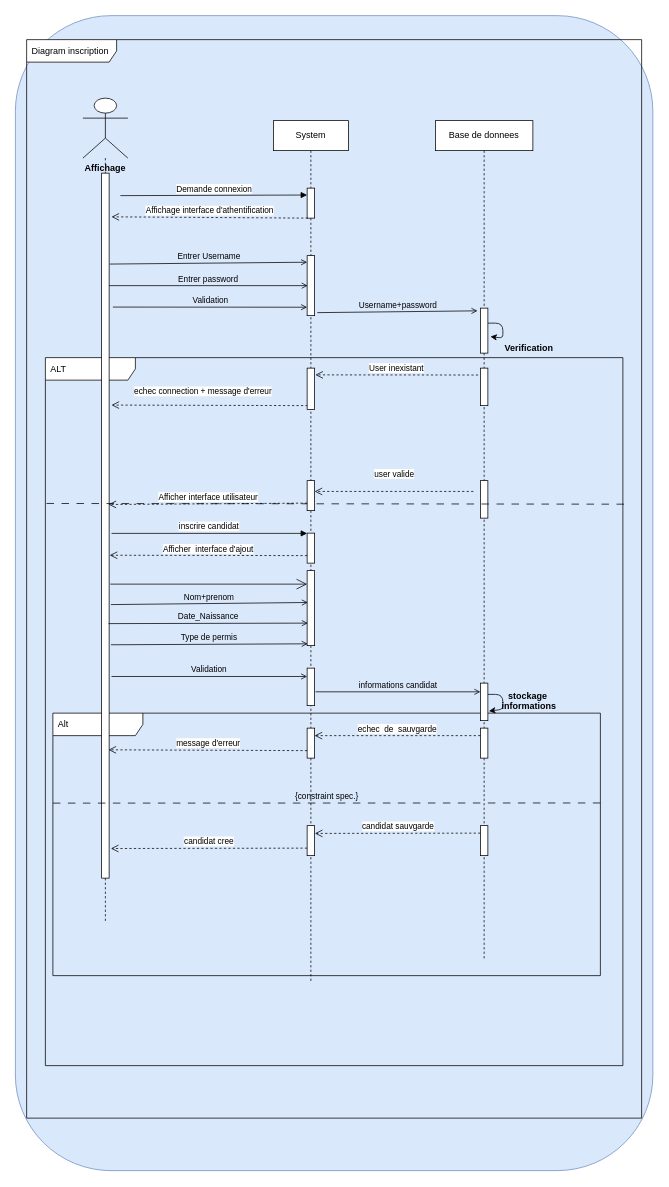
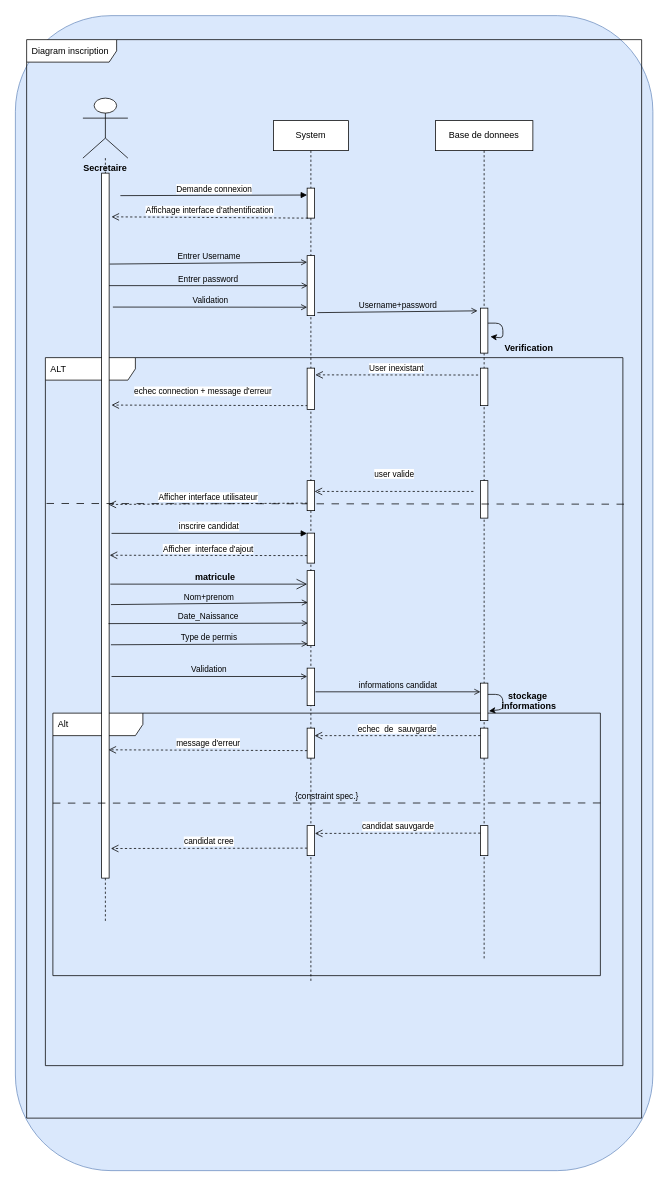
  <mxCell id="0" />
  <mxCell id="1" parent="0" />
  <mxCell id="2" value="" style="rounded=1;whiteSpace=wrap;html=1;fillColor=#dae8fc;strokeColor=#6c8ebf;" vertex="1" parent="1"><mxGeometry x="20" y="20" width="850" height="1540" as="geometry" /></mxCell>
  <mxCell id="3" value="Diagram inscription" style="shape=umlFrame;whiteSpace=wrap;html=1;width=120;height=30;boundedLbl=1;verticalAlign=middle;align=left;spacingLeft=5;" vertex="1" parent="1"><mxGeometry x="35" y="52" width="820" height="1438" as="geometry" /></mxCell>
  <mxCell id="4" value="ALT" style="shape=umlFrame;whiteSpace=wrap;html=1;width=120;height=30;boundedLbl=1;verticalAlign=middle;align=left;spacingLeft=5;" vertex="1" parent="1"><mxGeometry x="60" y="476" width="770" height="944" as="geometry" /></mxCell>
  <mxCell id="5" value="Alt" style="shape=umlFrame;whiteSpace=wrap;html=1;width=120;height=30;boundedLbl=1;verticalAlign=middle;align=left;spacingLeft=5;" vertex="1" parent="1"><mxGeometry x="70" y="950" width="730" height="350" as="geometry" /></mxCell>
  <mxCell id="6" value="Base de donnees" style="shape=umlLifeline;perimeter=lifelinePerimeter;whiteSpace=wrap;html=1;container=1;collapsible=0;recursiveResize=0;outlineConnect=0;" vertex="1" parent="1"><mxGeometry x="580" y="160" width="130" height="1120" as="geometry" /></mxCell>
  <mxCell id="7" value="" style="html=1;points=[];perimeter=orthogonalPerimeter;" vertex="1" parent="6"><mxGeometry x="60" y="250" width="10" height="60" as="geometry" /></mxCell>
  <mxCell id="8" style="edgeStyle=none;html=1;entryX=1.34;entryY=0.633;entryDx=0;entryDy=0;entryPerimeter=0;" edge="1" parent="6" source="7" target="7"><mxGeometry relative="1" as="geometry" /></mxCell>
  <mxCell id="9" value="" style="html=1;points=[];perimeter=orthogonalPerimeter;" vertex="1" parent="6"><mxGeometry x="60" y="330" width="10" height="50" as="geometry" /></mxCell>
  <mxCell id="10" value="" style="html=1;points=[];perimeter=orthogonalPerimeter;" vertex="1" parent="6"><mxGeometry x="60" y="480" width="10" height="50" as="geometry" /></mxCell>
  <mxCell id="11" value="" style="html=1;points=[];perimeter=orthogonalPerimeter;" vertex="1" parent="6"><mxGeometry x="60" y="750" width="10" height="50" as="geometry" /></mxCell>
  <mxCell id="12" style="edgeStyle=none;html=1;entryX=1.14;entryY=0.744;entryDx=0;entryDy=0;entryPerimeter=0;" edge="1" parent="6" source="11" target="11"><mxGeometry relative="1" as="geometry" /></mxCell>
  <mxCell id="13" value="" style="html=1;points=[];perimeter=orthogonalPerimeter;" vertex="1" parent="6"><mxGeometry x="60" y="940" width="10" height="40" as="geometry" /></mxCell>
  <mxCell id="14" value="candidat sauvgarde" style="html=1;verticalAlign=bottom;endArrow=open;dashed=1;endSize=8;entryX=1.04;entryY=0.26;entryDx=0;entryDy=0;entryPerimeter=0;" edge="1" parent="6" target="37"><mxGeometry relative="1" as="geometry"><mxPoint x="60" y="950" as="sourcePoint" /><mxPoint x="-161" y="950" as="targetPoint" /></mxGeometry></mxCell>
  <mxCell id="15" value="" style="shape=umlLifeline;participant=umlActor;perimeter=lifelinePerimeter;whiteSpace=wrap;html=1;container=1;collapsible=0;recursiveResize=0;verticalAlign=top;spacingTop=36;outlineConnect=0;size=80;" vertex="1" parent="1"><mxGeometry x="110" y="130" width="60" height="1100" as="geometry" /></mxCell>
  <mxCell id="16" value="" style="html=1;points=[];perimeter=orthogonalPerimeter;" vertex="1" parent="15"><mxGeometry x="25" y="100" width="10" height="940" as="geometry" /></mxCell>
- <mxCell id="17" value="Affichage" style="text;align=center;fontStyle=1;verticalAlign=middle;spacingLeft=3;spacingRight=3;strokeColor=none;rotatable=0;points=[[0,0.5],[1,0.5]];portConstraint=eastwest;" vertex="1" parent="15"><mxGeometry x="-10" y="80" width="80" height="26" as="geometry" /></mxCell>
+ <mxCell id="17" value="Secretaire" style="text;align=center;fontStyle=1;verticalAlign=middle;spacingLeft=3;spacingRight=3;strokeColor=none;rotatable=0;points=[[0,0.5],[1,0.5]];portConstraint=eastwest;" vertex="1" parent="15"><mxGeometry x="-10" y="80" width="80" height="26" as="geometry" /></mxCell>
  <mxCell id="18" value="Demande connexion" style="html=1;verticalAlign=bottom;endArrow=block;entryX=0;entryY=0.23;entryDx=0;entryDy=0;entryPerimeter=0;" edge="1" parent="1" target="28"><mxGeometry width="80" relative="1" as="geometry"><mxPoint x="160" y="260" as="sourcePoint" /><mxPoint x="360" y="260" as="targetPoint" /></mxGeometry></mxCell>
  <mxCell id="19" value="&amp;nbsp;Entrer Username&amp;nbsp;" style="html=1;verticalAlign=bottom;labelBackgroundColor=none;endArrow=open;endFill=0;entryX=0;entryY=0.11;entryDx=0;entryDy=0;entryPerimeter=0;exitX=1.08;exitY=0.129;exitDx=0;exitDy=0;exitPerimeter=0;" edge="1" parent="1" source="16" target="29"><mxGeometry width="160" relative="1" as="geometry"><mxPoint x="160" y="350" as="sourcePoint" /><mxPoint x="350" y="350" as="targetPoint" /></mxGeometry></mxCell>
  <mxCell id="20" value="Entrer password" style="html=1;verticalAlign=bottom;labelBackgroundColor=none;endArrow=open;endFill=0;entryX=0.08;entryY=0.5;entryDx=0;entryDy=0;entryPerimeter=0;" edge="1" parent="1" source="16" target="29"><mxGeometry width="160" relative="1" as="geometry"><mxPoint x="170" y="380" as="sourcePoint" /><mxPoint x="350" y="380" as="targetPoint" /></mxGeometry></mxCell>
  <mxCell id="21" value="Validation" style="html=1;verticalAlign=bottom;labelBackgroundColor=none;endArrow=open;endFill=0;entryX=0;entryY=0.86;entryDx=0;entryDy=0;entryPerimeter=0;exitX=1.5;exitY=0.19;exitDx=0;exitDy=0;exitPerimeter=0;" edge="1" parent="1" source="16" target="29"><mxGeometry width="160" relative="1" as="geometry"><mxPoint x="170" y="410" as="sourcePoint" /><mxPoint x="340" y="410" as="targetPoint" /></mxGeometry></mxCell>
  <mxCell id="22" value="Username+password" style="html=1;verticalAlign=bottom;labelBackgroundColor=none;endArrow=open;endFill=0;entryX=-0.38;entryY=0.06;entryDx=0;entryDy=0;entryPerimeter=0;exitX=1.36;exitY=0.95;exitDx=0;exitDy=0;exitPerimeter=0;" edge="1" parent="1" source="29" target="7"><mxGeometry width="160" relative="1" as="geometry"><mxPoint x="390" y="439" as="sourcePoint" /><mxPoint x="307.6" y="440" as="targetPoint" /></mxGeometry></mxCell>
  <mxCell id="23" value="Verification" style="text;align=center;fontStyle=1;verticalAlign=middle;spacingLeft=3;spacingRight=3;strokeColor=none;rotatable=0;points=[[0,0.5],[1,0.5]];portConstraint=eastwest;" vertex="1" parent="1"><mxGeometry x="680" y="450" width="50" height="26" as="geometry" /></mxCell>
  <mxCell id="24" value="echec connection + message d'erreur" style="html=1;verticalAlign=bottom;endArrow=open;dashed=1;endSize=8;exitX=0.08;exitY=0.909;exitDx=0;exitDy=0;exitPerimeter=0;entryX=1.32;entryY=0.329;entryDx=0;entryDy=0;entryPerimeter=0;" edge="1" parent="1" source="30" target="16"><mxGeometry x="0.08" y="-10" relative="1" as="geometry"><mxPoint x="380" y="540" as="sourcePoint" /><mxPoint x="160" y="540" as="targetPoint" /><mxPoint x="1" as="offset" /></mxGeometry></mxCell>
  <mxCell id="25" value="" style="endArrow=none;startArrow=none;endFill=0;startFill=0;endSize=8;html=1;verticalAlign=bottom;dashed=1;labelBackgroundColor=none;dashPattern=10 10;exitX=0.002;exitY=0.206;exitDx=0;exitDy=0;exitPerimeter=0;entryX=1.004;entryY=0.207;entryDx=0;entryDy=0;entryPerimeter=0;" edge="1" parent="1" source="4" target="4"><mxGeometry width="160" relative="1" as="geometry"><mxPoint x="680" y="610" as="sourcePoint" /><mxPoint x="840" y="610" as="targetPoint" /></mxGeometry></mxCell>
  <mxCell id="26" value="user valide" style="html=1;verticalAlign=bottom;endArrow=open;dashed=1;endSize=8;" edge="1" parent="1" target="31"><mxGeometry x="0.003" y="-14" relative="1" as="geometry"><mxPoint x="630.68" y="654.41" as="sourcePoint" /><mxPoint x="470" y="654" as="targetPoint" /><mxPoint as="offset" /></mxGeometry></mxCell>
  <mxCell id="27" value="System" style="shape=umlLifeline;perimeter=lifelinePerimeter;whiteSpace=wrap;html=1;container=1;collapsible=0;recursiveResize=0;outlineConnect=0;" vertex="1" parent="1"><mxGeometry x="364" y="160" width="100" height="1150" as="geometry" /></mxCell>
  <mxCell id="28" value="" style="html=1;points=[];perimeter=orthogonalPerimeter;" vertex="1" parent="27"><mxGeometry x="45" y="90" width="10" height="40" as="geometry" /></mxCell>
  <mxCell id="29" value="" style="html=1;points=[];perimeter=orthogonalPerimeter;" vertex="1" parent="27"><mxGeometry x="45" y="180" width="10" height="80" as="geometry" /></mxCell>
  <mxCell id="30" value="" style="html=1;points=[];perimeter=orthogonalPerimeter;" vertex="1" parent="27"><mxGeometry x="45" y="330" width="10" height="55" as="geometry" /></mxCell>
  <mxCell id="31" value="" style="html=1;points=[];perimeter=orthogonalPerimeter;" vertex="1" parent="27"><mxGeometry x="45" y="480" width="10" height="40" as="geometry" /></mxCell>
  <mxCell id="32" value="Afficher interface utilisateur" style="html=1;verticalAlign=bottom;endArrow=open;dashed=1;endSize=8;entryX=0.92;entryY=0.47;entryDx=0;entryDy=0;entryPerimeter=0;" edge="1" parent="27" target="16"><mxGeometry relative="1" as="geometry"><mxPoint x="45" y="510" as="sourcePoint" /><mxPoint x="-35" y="510" as="targetPoint" /></mxGeometry></mxCell>
  <mxCell id="33" value="" style="html=1;points=[];perimeter=orthogonalPerimeter;" vertex="1" parent="27"><mxGeometry x="45" y="550" width="10" height="40" as="geometry" /></mxCell>
  <mxCell id="34" value="Afficher&amp;nbsp; interface d'ajout" style="html=1;verticalAlign=bottom;endArrow=open;dashed=1;endSize=8;entryX=1.08;entryY=0.542;entryDx=0;entryDy=0;entryPerimeter=0;" edge="1" parent="27" target="16"><mxGeometry relative="1" as="geometry"><mxPoint x="45" y="580" as="sourcePoint" /><mxPoint x="-35" y="580" as="targetPoint" /></mxGeometry></mxCell>
  <mxCell id="35" value="" style="html=1;points=[];perimeter=orthogonalPerimeter;" vertex="1" parent="27"><mxGeometry x="45" y="600" width="10" height="100" as="geometry" /></mxCell>
  <mxCell id="36" value="" style="html=1;points=[];perimeter=orthogonalPerimeter;" vertex="1" parent="27"><mxGeometry x="45" y="730" width="10" height="50" as="geometry" /></mxCell>
  <mxCell id="37" value="" style="html=1;points=[];perimeter=orthogonalPerimeter;" vertex="1" parent="27"><mxGeometry x="45" y="940" width="10" height="40" as="geometry" /></mxCell>
  <mxCell id="38" value="Affichage interface d'athentification" style="html=1;verticalAlign=bottom;endArrow=open;dashed=1;endSize=8;exitX=0.1;exitY=1;exitDx=0;exitDy=0;exitPerimeter=0;entryX=1.32;entryY=0.062;entryDx=0;entryDy=0;entryPerimeter=0;" edge="1" parent="1" source="28" target="16"><mxGeometry relative="1" as="geometry"><mxPoint x="390" y="290" as="sourcePoint" /><mxPoint x="200" y="290" as="targetPoint" /></mxGeometry></mxCell>
  <mxCell id="39" value="User inexistant&lt;span style=&quot;color: rgba(0, 0, 0, 0); font-family: monospace; font-size: 0px; text-align: start; background-color: rgb(251, 251, 251);&quot;&gt;%3CmxGraphModel%3E%3Croot%3E%3CmxCell%20id%3D%220%22%2F%3E%3CmxCell%20id%3D%221%22%20parent%3D%220%22%2F%3E%3CmxCell%20id%3D%222%22%20value%3D%22Affichage%20interface%20d'athentification%22%20style%3D%22html%3D1%3BverticalAlign%3Dbottom%3BendArrow%3Dopen%3Bdashed%3D1%3BendSize%3D8%3B%22%20edge%3D%221%22%20parent%3D%221%22%3E%3CmxGeometry%20relative%3D%221%22%20as%3D%22geometry%22%3E%3CmxPoint%20x%3D%22330.0%22%20y%3D%22310%22%20as%3D%22sourcePoint%22%2F%3E%3CmxPoint%20x%3D%2289.324%22%20y%3D%22310%22%20as%3D%22targetPoint%22%2F%3E%3C%2FmxGeometry%3E%3C%2FmxCell%3E%3C%2Froot%3E%3C%2FmxGraphModel%3E&lt;/span&gt;" style="html=1;verticalAlign=bottom;endArrow=open;dashed=1;endSize=8;exitX=-0.3;exitY=0.184;exitDx=0;exitDy=0;exitPerimeter=0;" edge="1" parent="1" source="9"><mxGeometry relative="1" as="geometry"><mxPoint x="640" y="520" as="sourcePoint" /><mxPoint x="420" y="499" as="targetPoint" /></mxGeometry></mxCell>
  <mxCell id="40" value="inscrire candidat" style="html=1;verticalAlign=bottom;endArrow=block;exitX=1.32;exitY=0.511;exitDx=0;exitDy=0;exitPerimeter=0;" edge="1" parent="1" source="16" target="33"><mxGeometry width="80" relative="1" as="geometry"><mxPoint x="150" y="710" as="sourcePoint" /><mxPoint x="230" y="710" as="targetPoint" /></mxGeometry></mxCell>
  <mxCell id="41" value="" style="endArrow=open;endFill=1;endSize=12;html=1;exitX=1.16;exitY=0.583;exitDx=0;exitDy=0;exitPerimeter=0;" edge="1" parent="1" source="16" target="35"><mxGeometry width="160" relative="1" as="geometry"><mxPoint x="170" y="790" as="sourcePoint" /><mxPoint x="330" y="790" as="targetPoint" /></mxGeometry></mxCell>
+ <mxCell id="42" value=" matricule" style="text;align=center;fontStyle=1;verticalAlign=middle;spacingLeft=3;spacingRight=3;strokeColor=none;rotatable=0;points=[[0,0.5],[1,0.5]];portConstraint=eastwest;" vertex="1" parent="1"><mxGeometry x="260" y="760" width="50" height="16" as="geometry" /></mxCell>
  <mxCell id="43" value="Nom+prenom" style="html=1;verticalAlign=bottom;labelBackgroundColor=none;endArrow=open;endFill=0;exitX=1.24;exitY=0.612;exitDx=0;exitDy=0;exitPerimeter=0;" edge="1" parent="1" source="16"><mxGeometry width="160" relative="1" as="geometry"><mxPoint x="250" y="802.5" as="sourcePoint" /><mxPoint x="410" y="802.5" as="targetPoint" /></mxGeometry></mxCell>
  <mxCell id="44" value="Date_Naissance" style="html=1;verticalAlign=bottom;labelBackgroundColor=none;endArrow=open;endFill=0;exitX=0.92;exitY=0.639;exitDx=0;exitDy=0;exitPerimeter=0;" edge="1" parent="1" source="16"><mxGeometry width="160" relative="1" as="geometry"><mxPoint x="250" y="830" as="sourcePoint" /><mxPoint x="410" y="830" as="targetPoint" /></mxGeometry></mxCell>
  <mxCell id="45" value="Type de permis" style="html=1;verticalAlign=bottom;labelBackgroundColor=none;endArrow=open;endFill=0;exitX=1.24;exitY=0.669;exitDx=0;exitDy=0;exitPerimeter=0;entryX=0.08;entryY=0.976;entryDx=0;entryDy=0;entryPerimeter=0;" edge="1" parent="1" source="16" target="35"><mxGeometry width="160" relative="1" as="geometry"><mxPoint x="250" y="860" as="sourcePoint" /><mxPoint x="410" y="860" as="targetPoint" /></mxGeometry></mxCell>
  <mxCell id="46" value="Validation" style="html=1;verticalAlign=bottom;labelBackgroundColor=none;endArrow=open;endFill=0;exitX=1.32;exitY=0.714;exitDx=0;exitDy=0;exitPerimeter=0;" edge="1" parent="1" source="16" target="36"><mxGeometry width="160" relative="1" as="geometry"><mxPoint x="150" y="900" as="sourcePoint" /><mxPoint x="310" y="900" as="targetPoint" /></mxGeometry></mxCell>
  <mxCell id="47" value="informations candidat" style="html=1;verticalAlign=bottom;labelBackgroundColor=none;endArrow=open;endFill=0;exitX=1.12;exitY=0.632;exitDx=0;exitDy=0;exitPerimeter=0;" edge="1" parent="1" source="36" target="11"><mxGeometry width="160" relative="1" as="geometry"><mxPoint x="430" y="920" as="sourcePoint" /><mxPoint x="610" y="920" as="targetPoint" /></mxGeometry></mxCell>
  <mxCell id="48" value="stockage &#10;informations" style="text;align=center;fontStyle=1;verticalAlign=middle;spacingLeft=3;spacingRight=3;strokeColor=none;rotatable=0;points=[[0,0.5],[1,0.5]];portConstraint=eastwest;" vertex="1" parent="1"><mxGeometry x="680" y="920" width="50" height="26" as="geometry" /></mxCell>
  <mxCell id="49" value="" style="html=1;points=[];perimeter=orthogonalPerimeter;" vertex="1" parent="1"><mxGeometry x="640" y="970" width="10" height="40" as="geometry" /></mxCell>
  <mxCell id="50" value="echec&amp;nbsp; de&amp;nbsp; sauvgarde" style="html=1;verticalAlign=bottom;endArrow=open;dashed=1;endSize=8;" edge="1" parent="1" target="51"><mxGeometry relative="1" as="geometry"><mxPoint x="640" y="980" as="sourcePoint" /><mxPoint x="560" y="980" as="targetPoint" /></mxGeometry></mxCell>
  <mxCell id="51" value="" style="html=1;points=[];perimeter=orthogonalPerimeter;" vertex="1" parent="1"><mxGeometry x="409" y="970" width="10" height="40" as="geometry" /></mxCell>
  <mxCell id="52" value="message d'erreur" style="html=1;verticalAlign=bottom;endArrow=open;dashed=1;endSize=8;entryX=0.92;entryY=0.818;entryDx=0;entryDy=0;entryPerimeter=0;" edge="1" parent="1" target="16"><mxGeometry relative="1" as="geometry"><mxPoint x="409" y="1000" as="sourcePoint" /><mxPoint x="190" y="1000" as="targetPoint" /></mxGeometry></mxCell>
  <mxCell id="53" value="{constraint spec.}" style="endArrow=none;startArrow=none;endFill=0;startFill=0;endSize=8;html=1;verticalAlign=bottom;dashed=1;labelBackgroundColor=none;dashPattern=10 10;entryX=0.961;entryY=0.629;entryDx=0;entryDy=0;entryPerimeter=0;" edge="1" parent="1" target="4"><mxGeometry width="160" relative="1" as="geometry"><mxPoint x="70" y="1070" as="sourcePoint" /><mxPoint x="500" y="1070" as="targetPoint" /></mxGeometry></mxCell>
  <mxCell id="54" value="candidat cree" style="html=1;verticalAlign=bottom;endArrow=open;dashed=1;endSize=8;entryX=1.24;entryY=0.958;entryDx=0;entryDy=0;entryPerimeter=0;" edge="1" parent="1" target="16"><mxGeometry relative="1" as="geometry"><mxPoint x="409" y="1130" as="sourcePoint" /><mxPoint x="188.4" y="1130.4" as="targetPoint" /></mxGeometry></mxCell>
